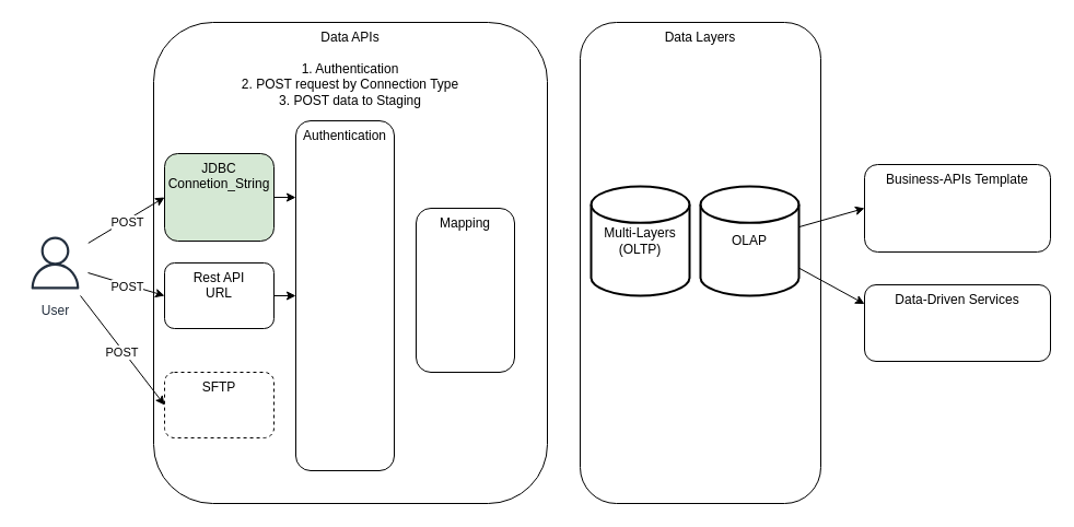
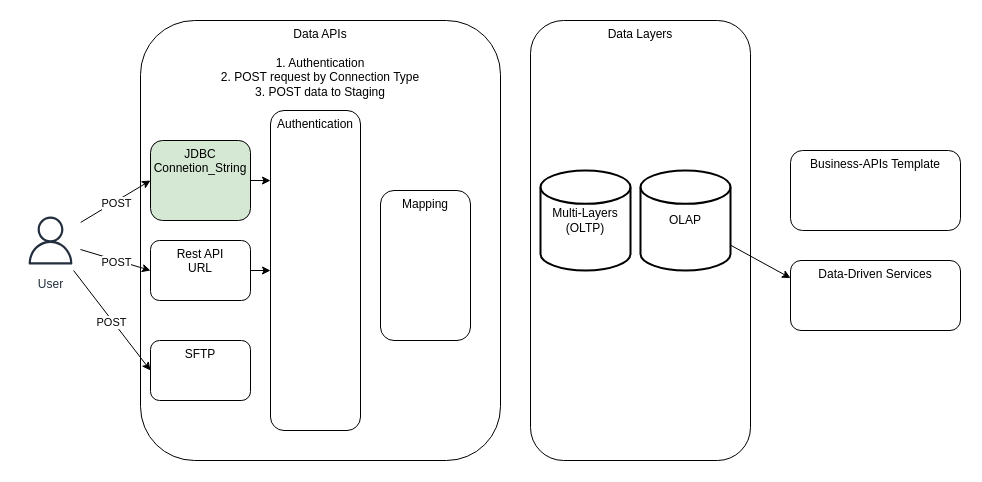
  <mxCell id="0" />
  <mxCell id="1" parent="0" />
  <mxCell id="2" value="Data APIs&lt;br&gt;&lt;br&gt;1. Authentication&lt;br&gt;2. POST request by Connection Type&lt;br&gt;3. POST data to Staging" style="rounded=1;whiteSpace=wrap;html=1;verticalAlign=top;" parent="1" vertex="1"><mxGeometry x="140" y="20" width="360" height="440" as="geometry" /></mxCell>
  <mxCell id="3" style="edgeStyle=none;html=1;exitX=1;exitY=0.5;exitDx=0;exitDy=0;entryX=0;entryY=0.219;entryDx=0;entryDy=0;entryPerimeter=0;" parent="1" source="4" target="15" edge="1"><mxGeometry relative="1" as="geometry" /></mxCell>
  <mxCell id="4" value="JDBC&lt;br&gt;Connetion_String" style="rounded=1;whiteSpace=wrap;html=1;verticalAlign=top;fillColor=#d5e8d4;" parent="1" vertex="1"><mxGeometry x="150" y="140" width="100" height="80" as="geometry" /></mxCell>
  <mxCell id="5" value="" style="edgeStyle=none;html=1;" parent="1" source="6" target="15" edge="1"><mxGeometry relative="1" as="geometry" /></mxCell>
  <mxCell id="6" value="Rest API&lt;br&gt;URL" style="rounded=1;whiteSpace=wrap;html=1;verticalAlign=top;" parent="1" vertex="1"><mxGeometry x="150" y="240" width="100" height="60" as="geometry" /></mxCell>
- <mxCell id="7" value="SFTP" style="rounded=1;whiteSpace=wrap;html=1;verticalAlign=top;dashed=1;" parent="1" vertex="1"><mxGeometry x="150" y="340" width="100" height="60" as="geometry" /></mxCell>
+ <mxCell id="7" value="SFTP" style="rounded=1;whiteSpace=wrap;html=1;verticalAlign=top;" parent="1" vertex="1"><mxGeometry x="150" y="340" width="100" height="60" as="geometry" /></mxCell>
  <mxCell id="8" value="Data Layers" style="rounded=1;whiteSpace=wrap;html=1;verticalAlign=top;" parent="1" vertex="1"><mxGeometry x="530" y="20" width="220" height="440" as="geometry" /></mxCell>
- <mxCell id="9" style="edgeStyle=none;html=1;entryX=0;entryY=0.5;entryDx=0;entryDy=0;" parent="1" source="11" target="12" edge="1"><mxGeometry relative="1" as="geometry" /></mxCell>
  <mxCell id="10" style="edgeStyle=none;html=1;entryX=0;entryY=0.25;entryDx=0;entryDy=0;" parent="1" source="11" target="13" edge="1"><mxGeometry relative="1" as="geometry" /></mxCell>
  <mxCell id="11" value="OLAP" style="strokeWidth=2;html=1;shape=mxgraph.flowchart.database;whiteSpace=wrap;" parent="1" vertex="1"><mxGeometry x="640" y="170" width="90" height="100" as="geometry" /></mxCell>
  <mxCell id="12" value="Business-APIs Template" style="rounded=1;whiteSpace=wrap;html=1;verticalAlign=top;" parent="1" vertex="1"><mxGeometry x="790" y="150" width="170" height="80" as="geometry" /></mxCell>
  <mxCell id="13" value="Data-Driven Services" style="rounded=1;whiteSpace=wrap;html=1;verticalAlign=top;" parent="1" vertex="1"><mxGeometry x="790" y="260" width="170" height="70" as="geometry" /></mxCell>
  <mxCell id="14" value="Multi-Layers&lt;br&gt;(OLTP)" style="strokeWidth=2;html=1;shape=mxgraph.flowchart.database;whiteSpace=wrap;" parent="1" vertex="1"><mxGeometry x="540" y="170" width="90" height="100" as="geometry" /></mxCell>
  <mxCell id="15" value="Authentication" style="rounded=1;whiteSpace=wrap;html=1;verticalAlign=top;" parent="1" vertex="1"><mxGeometry x="270" y="110" width="90" height="320" as="geometry" /></mxCell>
  <mxCell id="16" value="Mapping" style="rounded=1;whiteSpace=wrap;html=1;verticalAlign=top;" parent="1" vertex="1"><mxGeometry x="380" y="190" width="90" height="150" as="geometry" /></mxCell>
  <mxCell id="17" style="edgeStyle=none;html=1;entryX=0;entryY=0.5;entryDx=0;entryDy=0;" parent="1" source="19" target="4" edge="1"><mxGeometry relative="1" as="geometry" /></mxCell>
  <mxCell id="18" value="POST" style="edgeLabel;html=1;align=center;verticalAlign=middle;resizable=0;points=[];" parent="17" vertex="1" connectable="0"><mxGeometry y="-1" relative="1" as="geometry"><mxPoint y="1" as="offset" /></mxGeometry></mxCell>
  <mxCell id="19" value="User" style="sketch=0;outlineConnect=0;fontColor=#232F3E;gradientColor=none;strokeColor=#232F3E;fillColor=#ffffff;dashed=0;verticalLabelPosition=bottom;verticalAlign=top;align=center;html=1;fontSize=12;fontStyle=0;aspect=fixed;shape=mxgraph.aws4.resourceIcon;resIcon=mxgraph.aws4.user;" parent="1" vertex="1"><mxGeometry x="20" y="210" width="60" height="60" as="geometry" /></mxCell>
  <mxCell id="20" style="edgeStyle=none;html=1;entryX=0;entryY=0.5;entryDx=0;entryDy=0;" parent="1" source="19" target="7" edge="1"><mxGeometry relative="1" as="geometry"><mxPoint x="100" y="260" as="sourcePoint" /><mxPoint x="160" y="190" as="targetPoint" /></mxGeometry></mxCell>
  <mxCell id="21" value="POST" style="edgeLabel;html=1;align=center;verticalAlign=middle;resizable=0;points=[];" parent="20" vertex="1" connectable="0"><mxGeometry y="-1" relative="1" as="geometry"><mxPoint y="1" as="offset" /></mxGeometry></mxCell>
  <mxCell id="22" style="edgeStyle=none;html=1;entryX=0;entryY=0.5;entryDx=0;entryDy=0;" parent="1" source="19" target="6" edge="1"><mxGeometry relative="1" as="geometry"><mxPoint x="100" y="242" as="sourcePoint" /><mxPoint x="170" y="200" as="targetPoint" /></mxGeometry></mxCell>
  <mxCell id="23" value="POST" style="edgeLabel;html=1;align=center;verticalAlign=middle;resizable=0;points=[];" parent="22" vertex="1" connectable="0"><mxGeometry y="-1" relative="1" as="geometry"><mxPoint y="1" as="offset" /></mxGeometry></mxCell>
